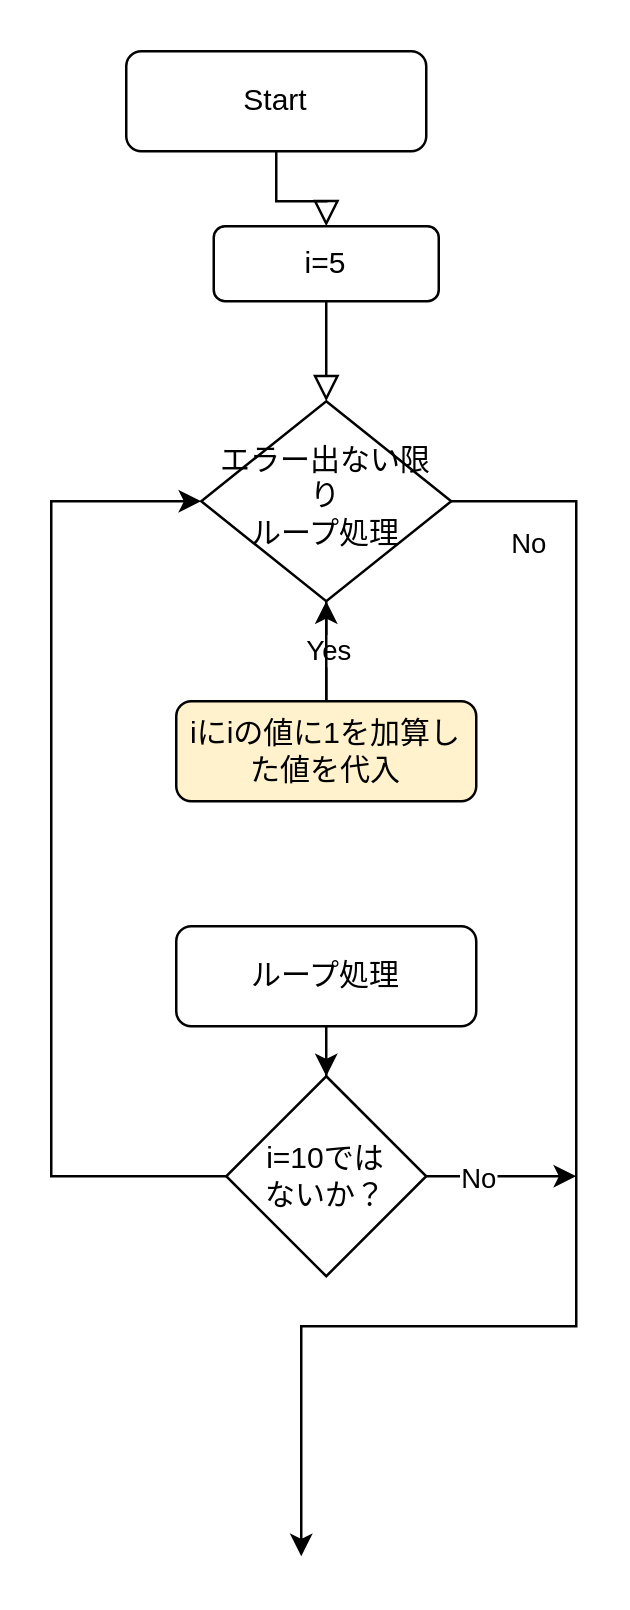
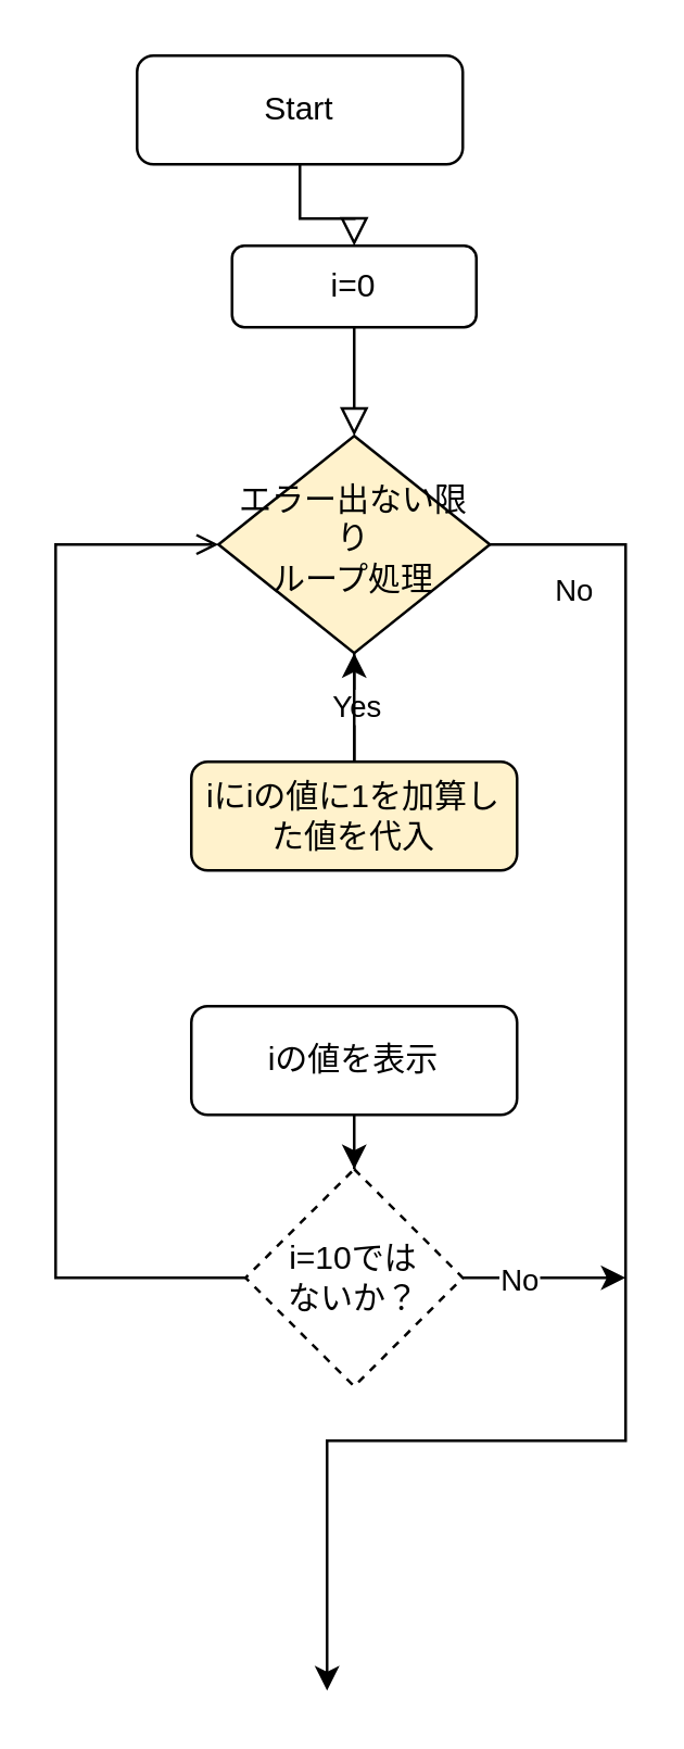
  <mxCell id="0" />
  <mxCell id="1" parent="0" />
  <mxCell id="2" value="" style="rounded=0;html=1;jettySize=auto;orthogonalLoop=1;fontSize=11;endArrow=block;endFill=0;endSize=8;strokeWidth=1;shadow=0;labelBackgroundColor=none;edgeStyle=orthogonalEdgeStyle;" edge="1" parent="1" source="17" target="8"><mxGeometry relative="1" as="geometry" /></mxCell>
  <mxCell id="3" value="Start" style="rounded=1;whiteSpace=wrap;html=1;fontSize=12;glass=0;strokeWidth=1;shadow=0;" vertex="1" parent="1"><mxGeometry x="50" y="20" width="120" height="40" as="geometry" /></mxCell>
  <mxCell id="4" value="" style="edgeStyle=orthogonalEdgeStyle;rounded=0;orthogonalLoop=1;jettySize=auto;html=1;" edge="1" parent="1" source="8"><mxGeometry relative="1" as="geometry"><mxPoint x="130" y="320" as="targetPoint" /></mxGeometry></mxCell>
  <mxCell id="5" value="Yes" style="edgeLabel;html=1;align=center;verticalAlign=middle;resizable=0;points=[];" vertex="1" connectable="0" parent="4"><mxGeometry x="-0.525" y="10" relative="1" as="geometry"><mxPoint x="-10" as="offset" /></mxGeometry></mxCell>
  <mxCell id="6" value="" style="edgeStyle=orthogonalEdgeStyle;rounded=0;orthogonalLoop=1;jettySize=auto;html=1;" edge="1" parent="1" source="8"><mxGeometry relative="1" as="geometry"><mxPoint x="120" y="622" as="targetPoint" /><Array as="points"><mxPoint x="230" y="200" /><mxPoint x="230" y="530" /><mxPoint x="120" y="530" /></Array></mxGeometry></mxCell>
  <mxCell id="7" value="No" style="edgeLabel;html=1;align=center;verticalAlign=middle;resizable=0;points=[];" vertex="1" connectable="0" parent="6"><mxGeometry x="-0.773" y="-46" relative="1" as="geometry"><mxPoint x="26" as="offset" /></mxGeometry></mxCell>
- <mxCell id="8" value="エラー出ない限り&lt;br&gt;ループ処理" style="rhombus;whiteSpace=wrap;html=1;shadow=0;fontFamily=Helvetica;fontSize=12;align=center;strokeWidth=1;spacing=6;spacingTop=-4;" vertex="1" parent="1"><mxGeometry x="80" y="160" width="100" height="80" as="geometry" /></mxCell>
- <mxCell id="9" value="" style="edgeStyle=orthogonalEdgeStyle;rounded=0;orthogonalLoop=1;jettySize=auto;html=1;entryX=0;entryY=0.5;entryDx=0;entryDy=0;exitX=0;exitY=0.5;exitDx=0;exitDy=0;" edge="1" parent="1" source="16" target="8"><mxGeometry relative="1" as="geometry"><mxPoint x="30" y="200" as="targetPoint" /><Array as="points"><mxPoint x="20" y="470" /><mxPoint x="20" y="200" /></Array></mxGeometry></mxCell>
+ <mxCell id="8" value="エラー出ない限り&lt;br&gt;ループ処理" style="rhombus;whiteSpace=wrap;html=1;shadow=0;fontFamily=Helvetica;fontSize=12;align=center;strokeWidth=1;spacing=6;spacingTop=-4;fillColor=#fff2cc;" vertex="1" parent="1"><mxGeometry x="80" y="160" width="100" height="80" as="geometry" /></mxCell>
+ <mxCell id="9" value="" style="edgeStyle=orthogonalEdgeStyle;rounded=0;orthogonalLoop=1;jettySize=auto;html=1;entryX=0;entryY=0.5;entryDx=0;entryDy=0;exitX=0;exitY=0.5;exitDx=0;exitDy=0;endArrow=open;" edge="1" parent="1" source="16" target="8"><mxGeometry relative="1" as="geometry"><mxPoint x="30" y="200" as="targetPoint" /><Array as="points"><mxPoint x="20" y="470" /><mxPoint x="20" y="200" /></Array></mxGeometry></mxCell>
  <mxCell id="10" value="" style="edgeStyle=orthogonalEdgeStyle;rounded=0;orthogonalLoop=1;jettySize=auto;html=1;" edge="1" parent="1" source="11" target="16"><mxGeometry relative="1" as="geometry" /></mxCell>
- <mxCell id="11" value="ループ処理" style="rounded=1;whiteSpace=wrap;html=1;fontSize=12;glass=0;strokeWidth=1;shadow=0;" vertex="1" parent="1"><mxGeometry x="70" y="370" width="120" height="40" as="geometry" /></mxCell>
+ <mxCell id="11" value="iの値を表示" style="rounded=1;whiteSpace=wrap;html=1;fontSize=12;glass=0;strokeWidth=1;shadow=0;" vertex="1" parent="1"><mxGeometry x="70" y="370" width="120" height="40" as="geometry" /></mxCell>
  <mxCell id="12" value="" style="edgeStyle=orthogonalEdgeStyle;rounded=0;orthogonalLoop=1;jettySize=auto;html=1;" edge="1" parent="1" source="13" target="8"><mxGeometry relative="1" as="geometry" /></mxCell>
  <mxCell id="13" value="iにiの値に1を加算した値を代入" style="rounded=1;whiteSpace=wrap;html=1;fontSize=12;glass=0;strokeWidth=1;shadow=0;fillColor=#fff2cc;" vertex="1" parent="1"><mxGeometry x="70" y="280" width="120" height="40" as="geometry" /></mxCell>
  <mxCell id="14" value="" style="edgeStyle=none;rounded=0;orthogonalLoop=1;jettySize=auto;html=1;" edge="1" parent="1" source="16"><mxGeometry relative="1" as="geometry"><mxPoint x="230" y="470" as="targetPoint" /></mxGeometry></mxCell>
  <mxCell id="15" value="No" style="edgeLabel;html=1;align=center;verticalAlign=middle;resizable=0;points=[];" vertex="1" connectable="0" parent="14"><mxGeometry x="-0.573" y="12" relative="1" as="geometry"><mxPoint x="7" y="12" as="offset" /></mxGeometry></mxCell>
- <mxCell id="16" value="i=10では&lt;br&gt;ないか？" style="rhombus;whiteSpace=wrap;html=1;" vertex="1" parent="1"><mxGeometry x="90" y="430" width="80" height="80" as="geometry" /></mxCell>
- <mxCell id="17" value="i=5" style="rounded=1;whiteSpace=wrap;html=1;" vertex="1" parent="1"><mxGeometry x="85" y="90" width="90" height="30" as="geometry" /></mxCell>
+ <mxCell id="16" value="i=10では&lt;br&gt;ないか？" style="rhombus;whiteSpace=wrap;html=1;dashed=1;" vertex="1" parent="1"><mxGeometry x="90" y="430" width="80" height="80" as="geometry" /></mxCell>
+ <mxCell id="17" value="i=0" style="rounded=1;whiteSpace=wrap;html=1;" vertex="1" parent="1"><mxGeometry x="85" y="90" width="90" height="30" as="geometry" /></mxCell>
  <mxCell id="18" value="" style="rounded=0;html=1;jettySize=auto;orthogonalLoop=1;fontSize=11;endArrow=block;endFill=0;endSize=8;strokeWidth=1;shadow=0;labelBackgroundColor=none;edgeStyle=orthogonalEdgeStyle;" edge="1" parent="1" source="3" target="17"><mxGeometry relative="1" as="geometry"><mxPoint x="130" y="60" as="sourcePoint" /><mxPoint x="130" y="160" as="targetPoint" /></mxGeometry></mxCell>
